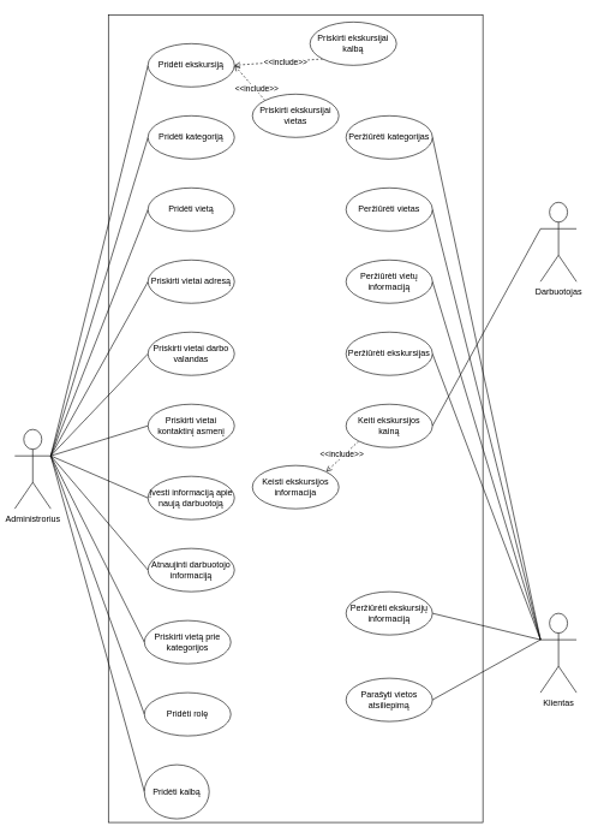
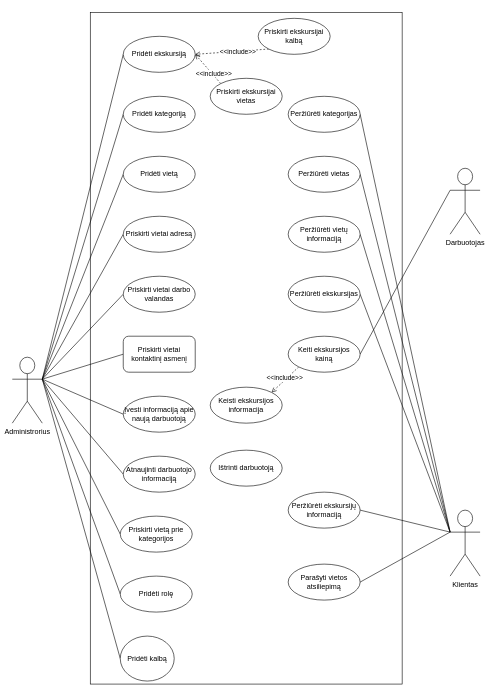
  <mxCell id="0" />
  <mxCell id="1" parent="0" />
  <mxCell id="2" value="" style="rounded=0;whiteSpace=wrap;html=1;" vertex="1" parent="1"><mxGeometry x="150" y="20" width="520" height="1120" as="geometry" /></mxCell>
  <mxCell id="3" style="edgeStyle=none;shape=connector;rounded=0;orthogonalLoop=1;jettySize=auto;html=1;exitX=1;exitY=0.333;exitDx=0;exitDy=0;exitPerimeter=0;entryX=0;entryY=0.5;entryDx=0;entryDy=0;labelBackgroundColor=default;strokeColor=default;fontFamily=Helvetica;fontSize=11;fontColor=default;endArrow=none;endFill=0;" edge="1" parent="1" source="14" target="24"><mxGeometry relative="1" as="geometry" /></mxCell>
  <mxCell id="4" style="edgeStyle=none;shape=connector;rounded=0;orthogonalLoop=1;jettySize=auto;html=1;exitX=1;exitY=0.333;exitDx=0;exitDy=0;exitPerimeter=0;entryX=0;entryY=0.5;entryDx=0;entryDy=0;labelBackgroundColor=default;strokeColor=default;fontFamily=Helvetica;fontSize=11;fontColor=default;endArrow=none;endFill=0;" edge="1" parent="1" source="14" target="25"><mxGeometry relative="1" as="geometry" /></mxCell>
  <mxCell id="5" style="edgeStyle=none;shape=connector;rounded=0;orthogonalLoop=1;jettySize=auto;html=1;exitX=1;exitY=0.333;exitDx=0;exitDy=0;exitPerimeter=0;entryX=0;entryY=0.5;entryDx=0;entryDy=0;labelBackgroundColor=default;strokeColor=default;fontFamily=Helvetica;fontSize=11;fontColor=default;endArrow=none;endFill=0;" edge="1" parent="1" source="14" target="41"><mxGeometry relative="1" as="geometry" /></mxCell>
  <mxCell id="6" style="edgeStyle=none;shape=connector;rounded=0;orthogonalLoop=1;jettySize=auto;html=1;exitX=1;exitY=0.333;exitDx=0;exitDy=0;exitPerimeter=0;entryX=0;entryY=0.5;entryDx=0;entryDy=0;labelBackgroundColor=default;strokeColor=default;fontFamily=Helvetica;fontSize=11;fontColor=default;endArrow=none;endFill=0;" edge="1" parent="1" source="14" target="40"><mxGeometry relative="1" as="geometry" /></mxCell>
  <mxCell id="7" style="edgeStyle=none;shape=connector;rounded=0;orthogonalLoop=1;jettySize=auto;html=1;exitX=1;exitY=0.333;exitDx=0;exitDy=0;exitPerimeter=0;entryX=0;entryY=0.5;entryDx=0;entryDy=0;labelBackgroundColor=default;strokeColor=default;fontFamily=Helvetica;fontSize=11;fontColor=default;endArrow=none;endFill=0;" edge="1" parent="1" source="14" target="39"><mxGeometry relative="1" as="geometry" /></mxCell>
  <mxCell id="8" style="edgeStyle=none;shape=connector;rounded=0;orthogonalLoop=1;jettySize=auto;html=1;exitX=1;exitY=0.333;exitDx=0;exitDy=0;exitPerimeter=0;entryX=0;entryY=0.5;entryDx=0;entryDy=0;labelBackgroundColor=default;strokeColor=default;fontFamily=Helvetica;fontSize=11;fontColor=default;endArrow=none;endFill=0;" edge="1" parent="1" source="14" target="38"><mxGeometry relative="1" as="geometry" /></mxCell>
  <mxCell id="9" style="edgeStyle=none;shape=connector;rounded=0;orthogonalLoop=1;jettySize=auto;html=1;exitX=1;exitY=0.333;exitDx=0;exitDy=0;exitPerimeter=0;entryX=0;entryY=0.5;entryDx=0;entryDy=0;labelBackgroundColor=default;strokeColor=default;fontFamily=Helvetica;fontSize=11;fontColor=default;endArrow=none;endFill=0;" edge="1" parent="1" source="14" target="37"><mxGeometry relative="1" as="geometry" /></mxCell>
  <mxCell id="10" style="edgeStyle=none;shape=connector;rounded=0;orthogonalLoop=1;jettySize=auto;html=1;exitX=1;exitY=0.333;exitDx=0;exitDy=0;exitPerimeter=0;entryX=0;entryY=0.5;entryDx=0;entryDy=0;labelBackgroundColor=default;strokeColor=default;fontFamily=Helvetica;fontSize=11;fontColor=default;endArrow=none;endFill=0;" edge="1" parent="1" source="14" target="42"><mxGeometry relative="1" as="geometry" /></mxCell>
  <mxCell id="11" style="edgeStyle=none;shape=connector;rounded=0;orthogonalLoop=1;jettySize=auto;html=1;exitX=1;exitY=0.333;exitDx=0;exitDy=0;exitPerimeter=0;entryX=0;entryY=0.5;entryDx=0;entryDy=0;labelBackgroundColor=default;strokeColor=default;fontFamily=Helvetica;fontSize=11;fontColor=default;endArrow=none;endFill=0;" edge="1" parent="1" source="14" target="43"><mxGeometry relative="1" as="geometry" /></mxCell>
  <mxCell id="12" style="edgeStyle=none;shape=connector;rounded=0;orthogonalLoop=1;jettySize=auto;html=1;exitX=1;exitY=0.333;exitDx=0;exitDy=0;exitPerimeter=0;entryX=0;entryY=0.5;entryDx=0;entryDy=0;labelBackgroundColor=default;strokeColor=default;fontFamily=Helvetica;fontSize=11;fontColor=default;endArrow=none;endFill=0;" edge="1" parent="1" source="14" target="45"><mxGeometry relative="1" as="geometry" /></mxCell>
  <mxCell id="13" style="edgeStyle=none;shape=connector;rounded=0;orthogonalLoop=1;jettySize=auto;html=1;exitX=1;exitY=0.333;exitDx=0;exitDy=0;exitPerimeter=0;entryX=0;entryY=0.5;entryDx=0;entryDy=0;labelBackgroundColor=default;strokeColor=default;fontFamily=Helvetica;fontSize=11;fontColor=default;endArrow=none;endFill=0;" edge="1" parent="1" source="14" target="26"><mxGeometry relative="1" as="geometry" /></mxCell>
  <mxCell id="14" value="Administrorius" style="shape=umlActor;verticalLabelPosition=bottom;verticalAlign=top;html=1;outlineConnect=0;" vertex="1" parent="1"><mxGeometry x="20" y="595" width="50" height="110" as="geometry" /></mxCell>
  <mxCell id="15" style="edgeStyle=none;shape=connector;rounded=0;orthogonalLoop=1;jettySize=auto;html=1;exitX=0;exitY=0.333;exitDx=0;exitDy=0;exitPerimeter=0;entryX=1;entryY=0.5;entryDx=0;entryDy=0;labelBackgroundColor=default;strokeColor=default;fontFamily=Helvetica;fontSize=11;fontColor=default;endArrow=none;endFill=0;" edge="1" parent="1" source="21" target="44"><mxGeometry relative="1" as="geometry" /></mxCell>
  <mxCell id="16" style="edgeStyle=none;shape=connector;rounded=0;orthogonalLoop=1;jettySize=auto;html=1;exitX=0;exitY=0.333;exitDx=0;exitDy=0;exitPerimeter=0;entryX=1;entryY=0.5;entryDx=0;entryDy=0;labelBackgroundColor=default;strokeColor=default;fontFamily=Helvetica;fontSize=11;fontColor=default;endArrow=none;endFill=0;" edge="1" parent="1" source="21" target="27"><mxGeometry relative="1" as="geometry" /></mxCell>
  <mxCell id="17" style="edgeStyle=none;shape=connector;rounded=0;orthogonalLoop=1;jettySize=auto;html=1;exitX=0;exitY=0.333;exitDx=0;exitDy=0;exitPerimeter=0;entryX=1;entryY=0.5;entryDx=0;entryDy=0;labelBackgroundColor=default;strokeColor=default;fontFamily=Helvetica;fontSize=11;fontColor=default;endArrow=none;endFill=0;" edge="1" parent="1" source="21" target="32"><mxGeometry relative="1" as="geometry" /></mxCell>
  <mxCell id="18" style="edgeStyle=none;shape=connector;rounded=0;orthogonalLoop=1;jettySize=auto;html=1;exitX=0;exitY=0.333;exitDx=0;exitDy=0;exitPerimeter=0;entryX=1;entryY=0.5;entryDx=0;entryDy=0;labelBackgroundColor=default;strokeColor=default;fontFamily=Helvetica;fontSize=11;fontColor=default;endArrow=none;endFill=0;" edge="1" parent="1" source="21" target="33"><mxGeometry relative="1" as="geometry" /></mxCell>
  <mxCell id="19" style="edgeStyle=none;shape=connector;rounded=0;orthogonalLoop=1;jettySize=auto;html=1;exitX=0;exitY=0.333;exitDx=0;exitDy=0;exitPerimeter=0;entryX=1;entryY=0.5;entryDx=0;entryDy=0;labelBackgroundColor=default;strokeColor=default;fontFamily=Helvetica;fontSize=11;fontColor=default;endArrow=none;endFill=0;" edge="1" parent="1" source="21" target="34"><mxGeometry relative="1" as="geometry" /></mxCell>
  <mxCell id="20" style="edgeStyle=none;shape=connector;rounded=0;orthogonalLoop=1;jettySize=auto;html=1;exitX=0;exitY=0.333;exitDx=0;exitDy=0;exitPerimeter=0;entryX=1;entryY=0.5;entryDx=0;entryDy=0;labelBackgroundColor=default;strokeColor=default;fontFamily=Helvetica;fontSize=11;fontColor=default;endArrow=none;endFill=0;" edge="1" parent="1" source="21" target="35"><mxGeometry relative="1" as="geometry" /></mxCell>
  <mxCell id="21" value="Klientas" style="shape=umlActor;verticalLabelPosition=bottom;verticalAlign=top;html=1;outlineConnect=0;" vertex="1" parent="1"><mxGeometry x="750" y="850" width="50" height="110" as="geometry" /></mxCell>
  <mxCell id="22" style="edgeStyle=none;shape=connector;rounded=0;orthogonalLoop=1;jettySize=auto;html=1;exitX=0;exitY=0.333;exitDx=0;exitDy=0;exitPerimeter=0;entryX=1;entryY=0.5;entryDx=0;entryDy=0;labelBackgroundColor=default;strokeColor=default;fontFamily=Helvetica;fontSize=11;fontColor=default;endArrow=none;endFill=0;" edge="1" parent="1" source="23" target="31"><mxGeometry relative="1" as="geometry" /></mxCell>
  <mxCell id="23" value="Darbuotojas" style="shape=umlActor;verticalLabelPosition=bottom;verticalAlign=top;html=1;outlineConnect=0;" vertex="1" parent="1"><mxGeometry x="750" y="280" width="50" height="110" as="geometry" /></mxCell>
  <mxCell id="24" value="Pridėti kategoriją" style="ellipse;whiteSpace=wrap;html=1;align=center;" vertex="1" parent="1"><mxGeometry x="205" y="160" width="120" height="60" as="geometry" /></mxCell>
  <mxCell id="25" value="Pridėti vietą" style="ellipse;whiteSpace=wrap;html=1;align=center;" vertex="1" parent="1"><mxGeometry x="205" y="260" width="120" height="60" as="geometry" /></mxCell>
  <mxCell id="26" value="Pridėti ekskursiją" style="ellipse;whiteSpace=wrap;html=1;align=center;" vertex="1" parent="1"><mxGeometry x="205" y="60" width="120" height="60" as="geometry" /></mxCell>
  <mxCell id="27" value="Peržiūrėti ekskursijų informaciją" style="ellipse;whiteSpace=wrap;html=1;align=center;" vertex="1" parent="1"><mxGeometry x="480" y="820" width="120" height="60" as="geometry" /></mxCell>
  <mxCell id="28" value="Keisti ekskursijos informacija" style="ellipse;whiteSpace=wrap;html=1;align=center;" vertex="1" parent="1"><mxGeometry x="350" y="645" width="120" height="60" as="geometry" /></mxCell>
  <mxCell id="29" style="edgeStyle=none;shape=connector;rounded=0;orthogonalLoop=1;jettySize=auto;html=1;exitX=0;exitY=1;exitDx=0;exitDy=0;entryX=1;entryY=0;entryDx=0;entryDy=0;labelBackgroundColor=default;strokeColor=default;fontFamily=Helvetica;fontSize=11;fontColor=default;endArrow=open;endFill=0;dashed=1;" edge="1" parent="1" source="31" target="28"><mxGeometry relative="1" as="geometry" /></mxCell>
  <mxCell id="30" value="&amp;lt;&amp;lt;include&amp;gt;&amp;gt;" style="edgeLabel;html=1;align=center;verticalAlign=middle;resizable=0;points=[];fontSize=11;fontFamily=Helvetica;fontColor=default;" vertex="1" connectable="0" parent="29"><mxGeometry x="-0.507" y="2" relative="1" as="geometry"><mxPoint x="-15" y="7" as="offset" /></mxGeometry></mxCell>
  <mxCell id="31" value="Keiti ekskursijos kainą" style="ellipse;whiteSpace=wrap;html=1;align=center;" vertex="1" parent="1"><mxGeometry x="480" y="560" width="120" height="60" as="geometry" /></mxCell>
  <mxCell id="32" value="Peržiūrėti ekskursijas" style="ellipse;whiteSpace=wrap;html=1;align=center;" vertex="1" parent="1"><mxGeometry x="480" y="460" width="120" height="60" as="geometry" /></mxCell>
  <mxCell id="33" value="Peržiūrėti vietų informaciją" style="ellipse;whiteSpace=wrap;html=1;align=center;" vertex="1" parent="1"><mxGeometry x="480" y="360" width="120" height="60" as="geometry" /></mxCell>
  <mxCell id="34" value="Peržiūrėti vietas" style="ellipse;whiteSpace=wrap;html=1;align=center;" vertex="1" parent="1"><mxGeometry x="480" y="260" width="120" height="60" as="geometry" /></mxCell>
  <mxCell id="35" value="Peržiūrėti kategorijas" style="ellipse;whiteSpace=wrap;html=1;align=center;" vertex="1" parent="1"><mxGeometry x="480" y="160" width="120" height="60" as="geometry" /></mxCell>
+ <mxCell id="36" value="Ištrinti darbuotoją" style="ellipse;whiteSpace=wrap;html=1;align=center;" vertex="1" parent="1"><mxGeometry x="350" y="750" width="120" height="60" as="geometry" /></mxCell>
  <mxCell id="37" value="Atnaujinti darbuotojo informaciją" style="ellipse;whiteSpace=wrap;html=1;align=center;" vertex="1" parent="1"><mxGeometry x="205" y="760" width="120" height="60" as="geometry" /></mxCell>
  <mxCell id="38" value="Įvesti informaciją apie naują darbuotoją" style="ellipse;whiteSpace=wrap;html=1;align=center;" vertex="1" parent="1"><mxGeometry x="205" y="660" width="120" height="60" as="geometry" /></mxCell>
- <mxCell id="39" value="Priskirti vietai kontaktinį asmenį" style="ellipse;whiteSpace=wrap;html=1;align=center;" vertex="1" parent="1"><mxGeometry x="205" y="560" width="120" height="60" as="geometry" /></mxCell>
+ <mxCell id="39" value="Priskirti vietai kontaktinį asmenį" style="whiteSpace=wrap;html=1;align=center;rounded=1;" vertex="1" parent="1"><mxGeometry x="205" y="560" width="120" height="60" as="geometry" /></mxCell>
  <mxCell id="40" value="Priskirti vietai darbo valandas" style="ellipse;whiteSpace=wrap;html=1;align=center;" vertex="1" parent="1"><mxGeometry x="205" y="460" width="120" height="60" as="geometry" /></mxCell>
  <mxCell id="41" value="Priskirti vietai adresą" style="ellipse;whiteSpace=wrap;html=1;align=center;" vertex="1" parent="1"><mxGeometry x="205" y="360" width="120" height="60" as="geometry" /></mxCell>
  <mxCell id="42" value="Priskirti vietą prie kategorijos" style="ellipse;whiteSpace=wrap;html=1;align=center;" vertex="1" parent="1"><mxGeometry x="200" y="860" width="120" height="60" as="geometry" /></mxCell>
  <mxCell id="43" value="Pridėti rolę" style="ellipse;whiteSpace=wrap;html=1;align=center;" vertex="1" parent="1"><mxGeometry x="200" y="960" width="120" height="60" as="geometry" /></mxCell>
  <mxCell id="44" value="Parašyti vietos atsiliepimą" style="ellipse;whiteSpace=wrap;html=1;align=center;" vertex="1" parent="1"><mxGeometry x="480" y="940" width="120" height="60" as="geometry" /></mxCell>
  <mxCell id="45" value="Pridėti kalbą" style="ellipse;whiteSpace=wrap;html=1;align=center;" vertex="1" parent="1"><mxGeometry x="200" y="1060" width="90" height="75" as="geometry" /></mxCell>
  <mxCell id="46" style="edgeStyle=none;shape=connector;rounded=0;orthogonalLoop=1;jettySize=auto;html=1;exitX=0;exitY=1;exitDx=0;exitDy=0;entryX=1;entryY=0.5;entryDx=0;entryDy=0;labelBackgroundColor=default;strokeColor=default;fontFamily=Helvetica;fontSize=11;fontColor=default;endArrow=open;endFill=0;dashed=1;" edge="1" parent="1" source="48" target="26"><mxGeometry relative="1" as="geometry" /></mxCell>
  <mxCell id="47" value="&amp;lt;&amp;lt;include&amp;gt;&amp;gt;" style="edgeLabel;html=1;align=center;verticalAlign=middle;resizable=0;points=[];fontSize=11;fontFamily=Helvetica;fontColor=default;" vertex="1" connectable="0" parent="46"><mxGeometry x="-0.559" y="3" relative="1" as="geometry"><mxPoint x="-25" y="-1" as="offset" /></mxGeometry></mxCell>
  <mxCell id="48" value="Priskirti ekskursijai kalbą" style="ellipse;whiteSpace=wrap;html=1;align=center;" vertex="1" parent="1"><mxGeometry x="430" y="30" width="120" height="60" as="geometry" /></mxCell>
  <mxCell id="49" style="edgeStyle=none;shape=connector;rounded=0;orthogonalLoop=1;jettySize=auto;html=1;exitX=0;exitY=0;exitDx=0;exitDy=0;entryX=1;entryY=0.5;entryDx=0;entryDy=0;labelBackgroundColor=default;strokeColor=default;fontFamily=Helvetica;fontSize=11;fontColor=default;endArrow=open;endFill=0;dashed=1;" edge="1" parent="1" source="51" target="26"><mxGeometry relative="1" as="geometry" /></mxCell>
  <mxCell id="50" value="&amp;lt;&amp;lt;include&amp;gt;&amp;gt;" style="edgeLabel;html=1;align=center;verticalAlign=middle;resizable=0;points=[];fontSize=11;fontFamily=Helvetica;fontColor=default;" vertex="1" connectable="0" parent="49"><mxGeometry x="-0.454" y="-3" relative="1" as="geometry"><mxPoint x="-2" y="-2" as="offset" /></mxGeometry></mxCell>
  <mxCell id="51" value="Priskirti ekskursijai vietas" style="ellipse;whiteSpace=wrap;html=1;align=center;" vertex="1" parent="1"><mxGeometry x="350" y="130" width="120" height="60" as="geometry" /></mxCell>
